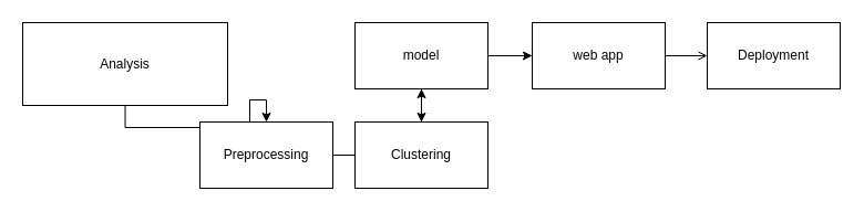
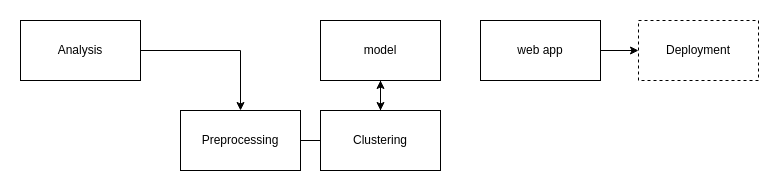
  <mxCell id="0" />
  <mxCell id="1" parent="0" />
  <mxCell id="2" value="" style="edgeStyle=orthogonalEdgeStyle;rounded=0;orthogonalLoop=1;jettySize=auto;html=1;" edge="1" parent="1" source="3" target="5"><mxGeometry relative="1" as="geometry" /></mxCell>
- <mxCell id="3" value="Analysis" style="rounded=0;whiteSpace=wrap;html=1;" vertex="1" parent="1"><mxGeometry x="20" y="20" width="185" height="75" as="geometry" /></mxCell>
+ <mxCell id="3" value="Analysis" style="rounded=0;whiteSpace=wrap;html=1;" vertex="1" parent="1"><mxGeometry x="20" y="20" width="120" height="60" as="geometry" /></mxCell>
  <mxCell id="4" style="edgeStyle=orthogonalEdgeStyle;rounded=0;orthogonalLoop=1;jettySize=auto;html=1;" edge="1" parent="1" source="5" target="8"><mxGeometry relative="1" as="geometry"><mxPoint x="330" y="50" as="targetPoint" /></mxGeometry></mxCell>
  <mxCell id="5" value="Preprocessing" style="rounded=0;whiteSpace=wrap;html=1;" vertex="1" parent="1"><mxGeometry x="180" y="110" width="120" height="60" as="geometry" /></mxCell>
  <mxCell id="6" value="" style="edgeStyle=orthogonalEdgeStyle;rounded=0;orthogonalLoop=1;jettySize=auto;html=1;" edge="1" parent="1" source="8" target="9"><mxGeometry relative="1" as="geometry" /></mxCell>
- <mxCell id="7" value="" style="edgeStyle=orthogonalEdgeStyle;rounded=0;orthogonalLoop=1;jettySize=auto;html=1;" edge="1" parent="1" source="8" target="11"><mxGeometry relative="1" as="geometry" /></mxCell>
  <mxCell id="8" value="model" style="rounded=0;whiteSpace=wrap;html=1;" vertex="1" parent="1"><mxGeometry x="320" y="20" width="120" height="60" as="geometry" /></mxCell>
  <mxCell id="9" value="Clustering" style="rounded=0;whiteSpace=wrap;html=1;" vertex="1" parent="1"><mxGeometry x="320" y="110" width="120" height="60" as="geometry" /></mxCell>
- <mxCell id="10" style="edgeStyle=orthogonalEdgeStyle;rounded=0;orthogonalLoop=1;jettySize=auto;html=1;entryX=0;entryY=0.5;entryDx=0;entryDy=0;endArrow=open;" edge="1" parent="1" source="11" target="12"><mxGeometry relative="1" as="geometry" /></mxCell>
+ <mxCell id="10" style="edgeStyle=orthogonalEdgeStyle;rounded=0;orthogonalLoop=1;jettySize=auto;html=1;entryX=0;entryY=0.5;entryDx=0;entryDy=0;" edge="1" parent="1" source="11" target="12"><mxGeometry relative="1" as="geometry" /></mxCell>
  <mxCell id="11" value="web app" style="rounded=0;whiteSpace=wrap;html=1;" vertex="1" parent="1"><mxGeometry x="480" y="20" width="120" height="60" as="geometry" /></mxCell>
- <mxCell id="12" value="Deployment" style="rounded=0;whiteSpace=wrap;html=1;" vertex="1" parent="1"><mxGeometry x="638" y="20" width="120" height="60" as="geometry" /></mxCell>
+ <mxCell id="12" value="Deployment" style="rounded=0;whiteSpace=wrap;html=1;dashed=1;" vertex="1" parent="1"><mxGeometry x="638" y="20" width="120" height="60" as="geometry" /></mxCell>
